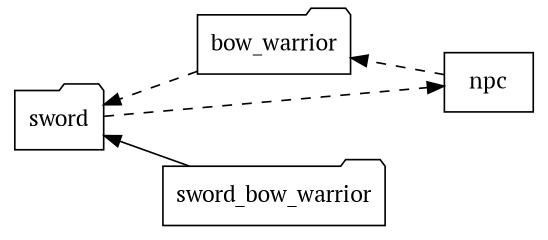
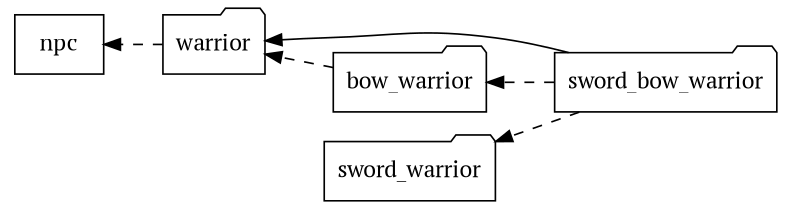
  digraph {
    fontname="PT Serif"
    rankdir=RL
    node [fontname="PT Serif" shape=folder]
    edge [fontname="PT Serif" style=dashed]
    npc [shape=box]
-   warrior [label=sword]
+   warrior
    bow_warrior
    sword_bow_warrior
+   sword_warrior
    warrior -> npc
    bow_warrior -> warrior
    sword_bow_warrior -> warrior [style=solid]
-   npc -> bow_warrior
+   sword_bow_warrior -> bow_warrior
+   sword_bow_warrior -> sword_warrior
  }
